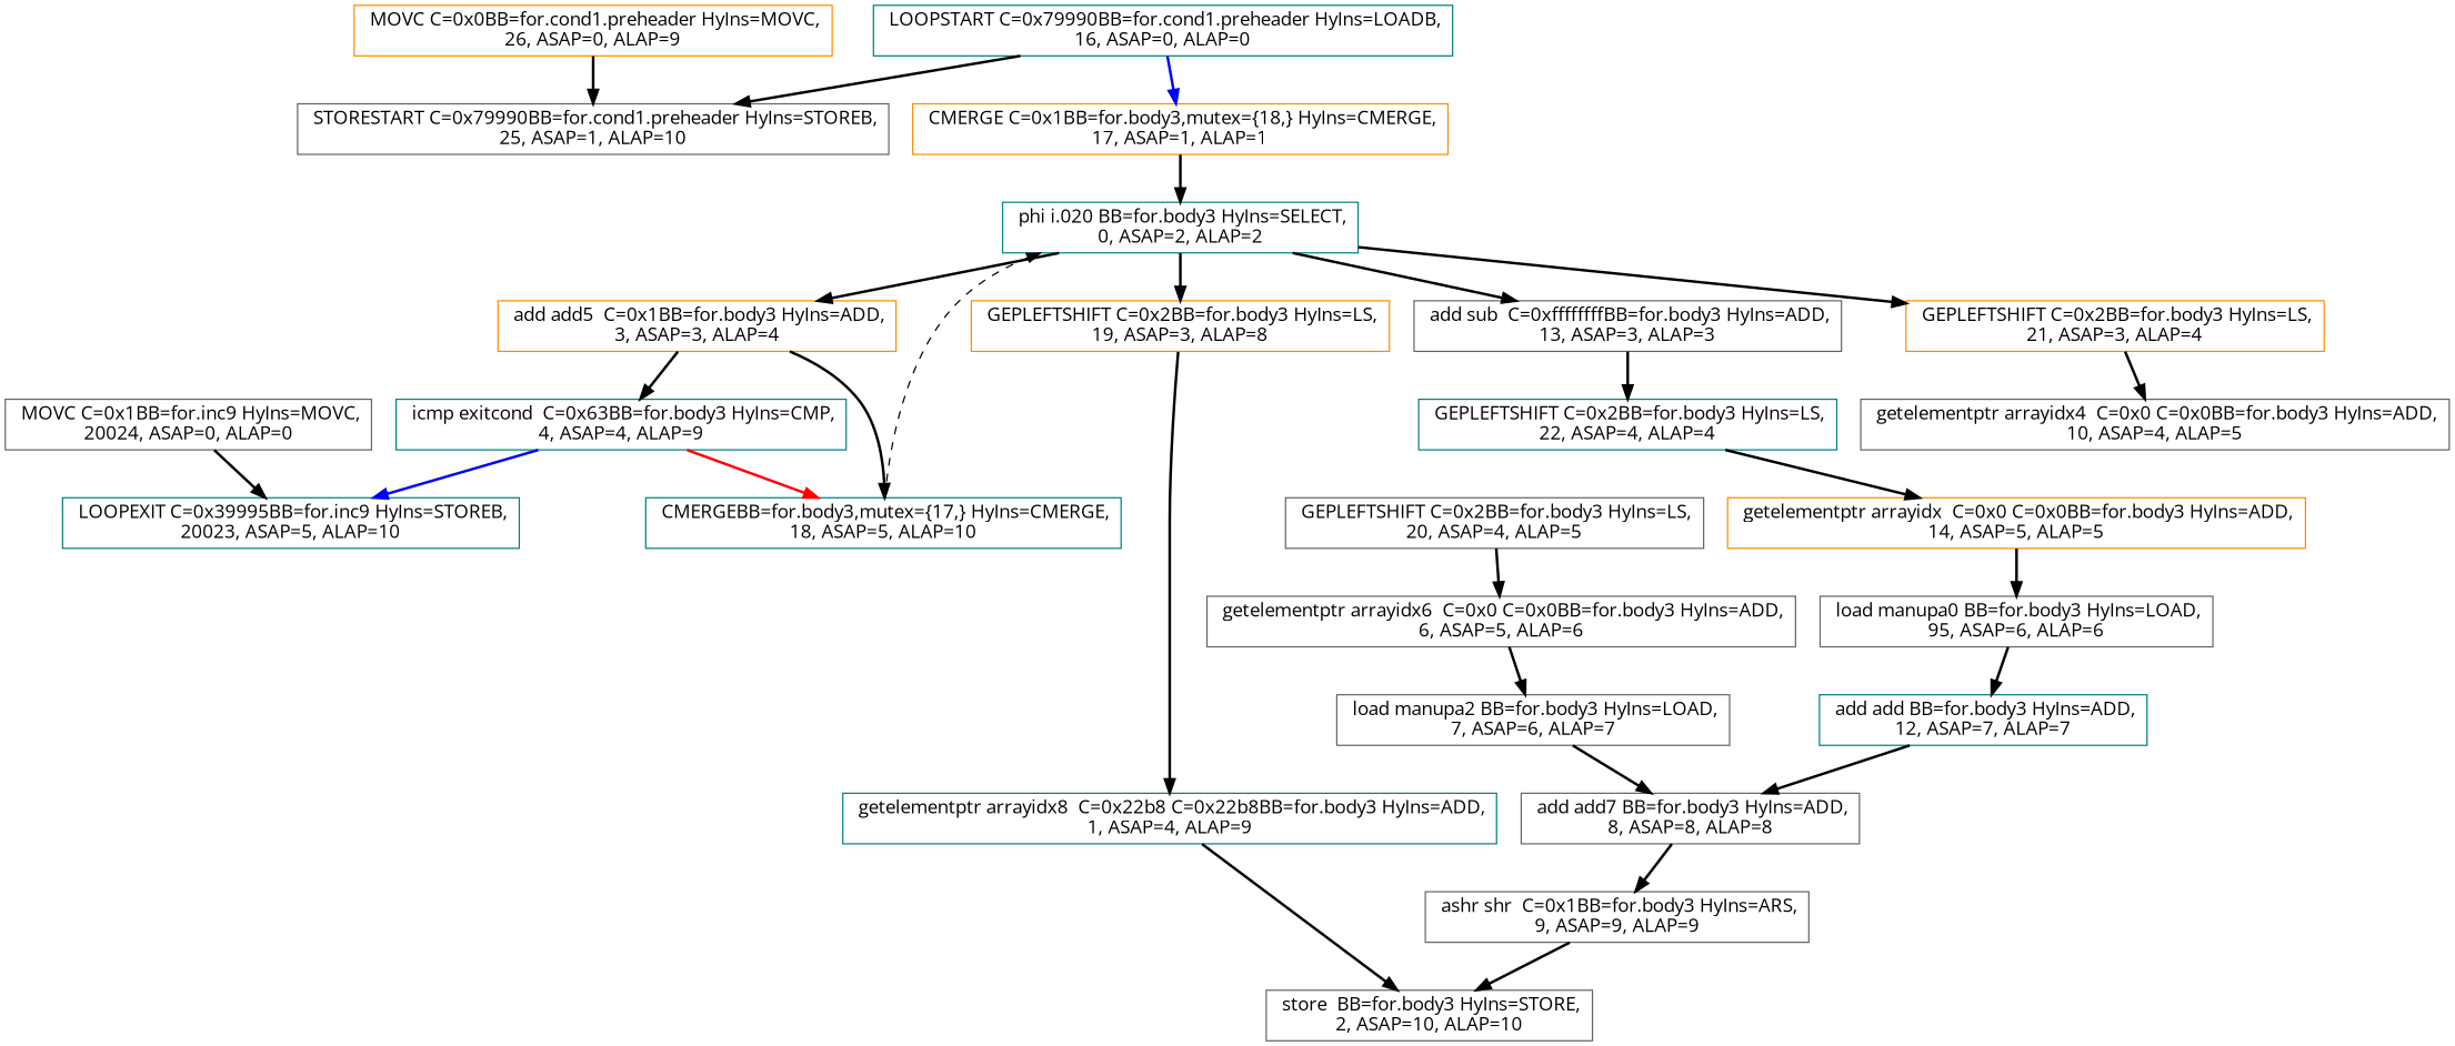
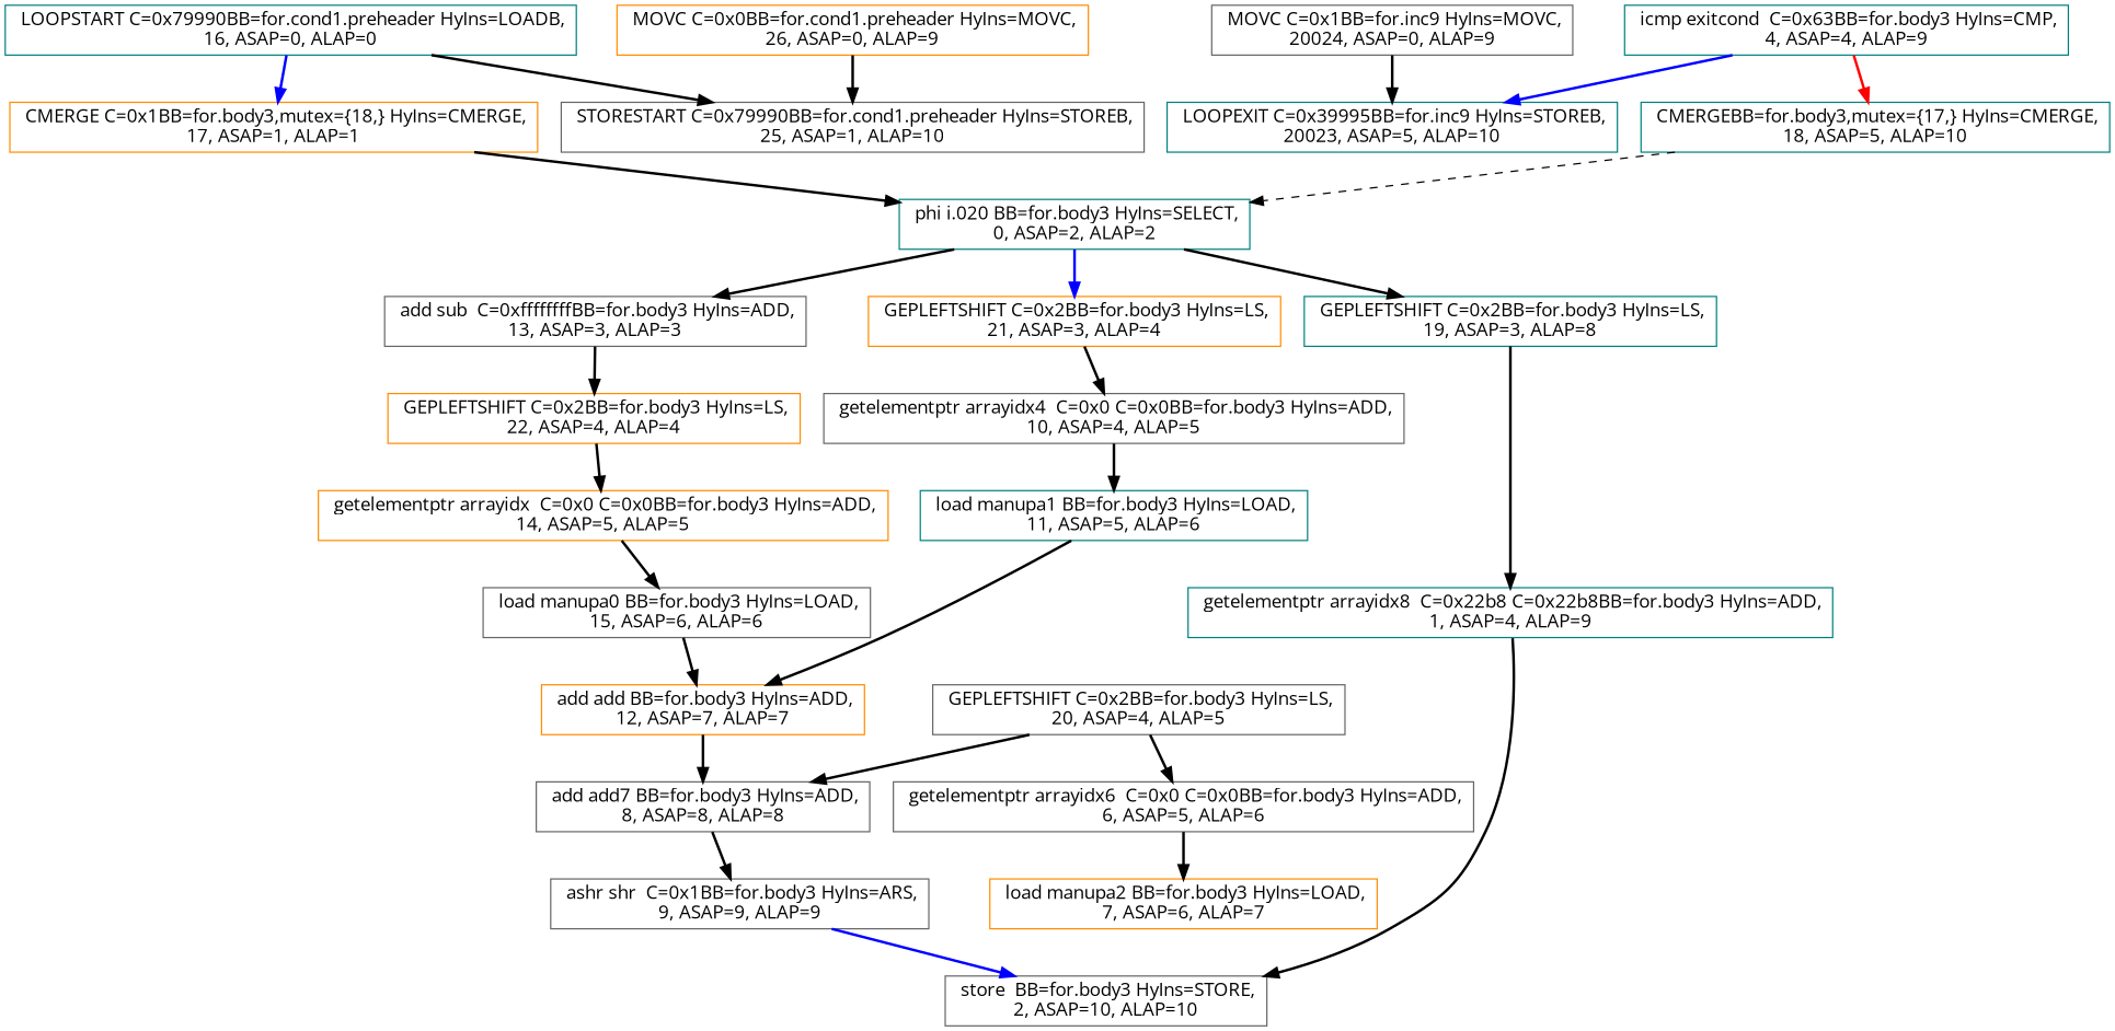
  digraph {
    compound=true
    fontname="Open Sans"
    nslimit=1000.0
    node [color=gray40 fontname="Open Sans" shape=box]
    edge [color=black fontname="Open Sans" style=bold]
    n1 [label=" STORESTART C=0x79990BB=for.cond1.preheader HyIns=STOREB,\n25, ASAP=1, ALAP=10"]
    n2 [color=teal label=" LOOPSTART C=0x79990BB=for.cond1.preheader HyIns=LOADB,\n16, ASAP=0, ALAP=0"]
    n3 [color=darkorange label=" CMERGE C=0x1BB=for.body3,mutex={18,} HyIns=CMERGE,\n17, ASAP=1, ALAP=1"]
    n4 [color=teal label=" phi i.020 BB=for.body3 HyIns=SELECT,\n0, ASAP=2, ALAP=2"]
    n5 [color=darkorange label=" MOVC C=0x0BB=for.cond1.preheader HyIns=MOVC,\n26, ASAP=0, ALAP=9"]
    n6 [color=teal label=" LOOPEXIT C=0x39995BB=for.inc9 HyIns=STOREB,\n20023, ASAP=5, ALAP=10"]
-   n7 [label=" MOVC C=0x1BB=for.inc9 HyIns=MOVC,\n20024, ASAP=0, ALAP=0"]
-   n8 [color=darkorange label=" add add5  C=0x1BB=for.body3 HyIns=ADD,\n3, ASAP=3, ALAP=4"]
+   n7 [label=" MOVC C=0x1BB=for.inc9 HyIns=MOVC,\n20024, ASAP=0, ALAP=9"]
    n9 [label=" add sub  C=0xffffffffBB=for.body3 HyIns=ADD,\n13, ASAP=3, ALAP=3"]
-   n10 [color=darkorange label=" GEPLEFTSHIFT C=0x2BB=for.body3 HyIns=LS,\n19, ASAP=3, ALAP=8"]
+   n10 [color=teal label=" GEPLEFTSHIFT C=0x2BB=for.body3 HyIns=LS,\n19, ASAP=3, ALAP=8"]
    n11 [color=darkorange label=" GEPLEFTSHIFT C=0x2BB=for.body3 HyIns=LS,\n21, ASAP=3, ALAP=4"]
    n12 [color=teal label=" icmp exitcond  C=0x63BB=for.body3 HyIns=CMP,\n4, ASAP=4, ALAP=9"]
    n13 [color=teal label=" CMERGEBB=for.body3,mutex={17,} HyIns=CMERGE,\n18, ASAP=5, ALAP=10"]
-   n14 [color=teal label=" GEPLEFTSHIFT C=0x2BB=for.body3 HyIns=LS,\n22, ASAP=4, ALAP=4"]
+   n14 [color=darkorange label=" GEPLEFTSHIFT C=0x2BB=for.body3 HyIns=LS,\n22, ASAP=4, ALAP=4"]
    n15 [color=teal label=" getelementptr arrayidx8  C=0x22b8 C=0x22b8BB=for.body3 HyIns=ADD,\n1, ASAP=4, ALAP=9"]
    n16 [label=" getelementptr arrayidx4  C=0x0 C=0x0BB=for.body3 HyIns=ADD,\n10, ASAP=4, ALAP=5"]
    n17 [label=" store  BB=for.body3 HyIns=STORE,\n2, ASAP=10, ALAP=10"]
    n18 [label=" GEPLEFTSHIFT C=0x2BB=for.body3 HyIns=LS,\n20, ASAP=4, ALAP=5"]
    n19 [label=" getelementptr arrayidx6  C=0x0 C=0x0BB=for.body3 HyIns=ADD,\n6, ASAP=5, ALAP=6"]
-   n20 [label=" load manupa2 BB=for.body3 HyIns=LOAD,\n7, ASAP=6, ALAP=7"]
+   n20 [color=darkorange label=" load manupa2 BB=for.body3 HyIns=LOAD,\n7, ASAP=6, ALAP=7"]
    n21 [label=" add add7 BB=for.body3 HyIns=ADD,\n8, ASAP=8, ALAP=8"]
    n22 [label=" ashr shr  C=0x1BB=for.body3 HyIns=ARS,\n9, ASAP=9, ALAP=9"]
-   n24 [color=teal label=" add add BB=for.body3 HyIns=ADD,\n12, ASAP=7, ALAP=7"]
+   n23 [color=teal label=" load manupa1 BB=for.body3 HyIns=LOAD,\n11, ASAP=5, ALAP=6"]
+   n24 [color=darkorange label=" add add BB=for.body3 HyIns=ADD,\n12, ASAP=7, ALAP=7"]
    n25 [color=darkorange label=" getelementptr arrayidx  C=0x0 C=0x0BB=for.body3 HyIns=ADD,\n14, ASAP=5, ALAP=5"]
-   n26 [label=" load manupa0 BB=for.body3 HyIns=LOAD,\n95, ASAP=6, ALAP=6"]
+   n26 [label=" load manupa0 BB=for.body3 HyIns=LOAD,\n15, ASAP=6, ALAP=6"]
    n2 -> n1
    n2 -> n3 [color=blue]
    n3 -> n4
-   n4 -> n8
    n4 -> n9
    n4 -> n10
-   n4 -> n11
+   n4 -> n11 [color=blue]
    n5 -> n1
    n7 -> n6
-   n8 -> n12
-   n8 -> n13
    n9 -> n14
    n10 -> n15
    n11 -> n16
    n12 -> n6 [color=blue]
    n12 -> n13 [color=red]
    n13 -> n4 [style=dashed]
    n14 -> n25
    n15 -> n17
+   n16 -> n23
    n18 -> n19
    n19 -> n20
-   n20 -> n21
+   n18 -> n21
    n21 -> n22
-   n22 -> n17
+   n22 -> n17 [color=blue]
+   n23 -> n24
    n24 -> n21
    n25 -> n26
    n26 -> n24
  }
